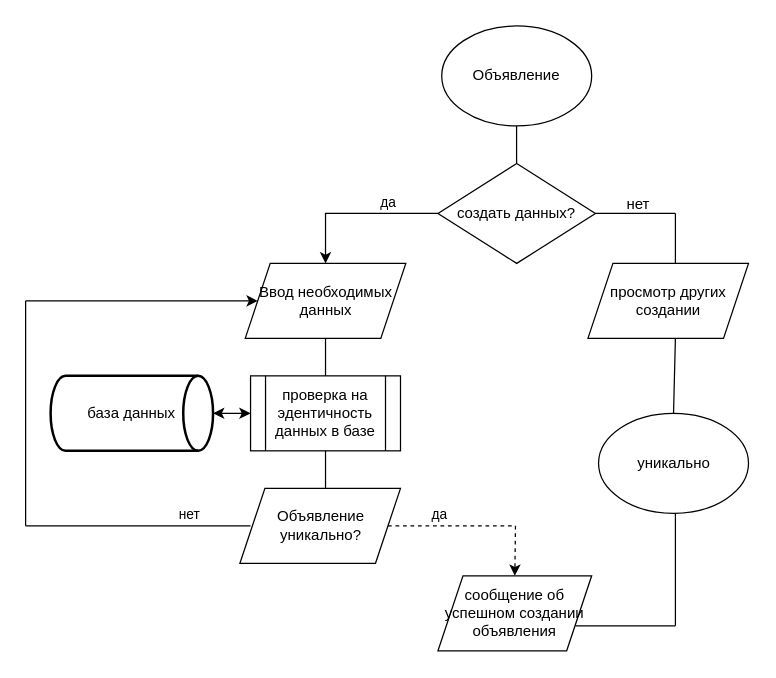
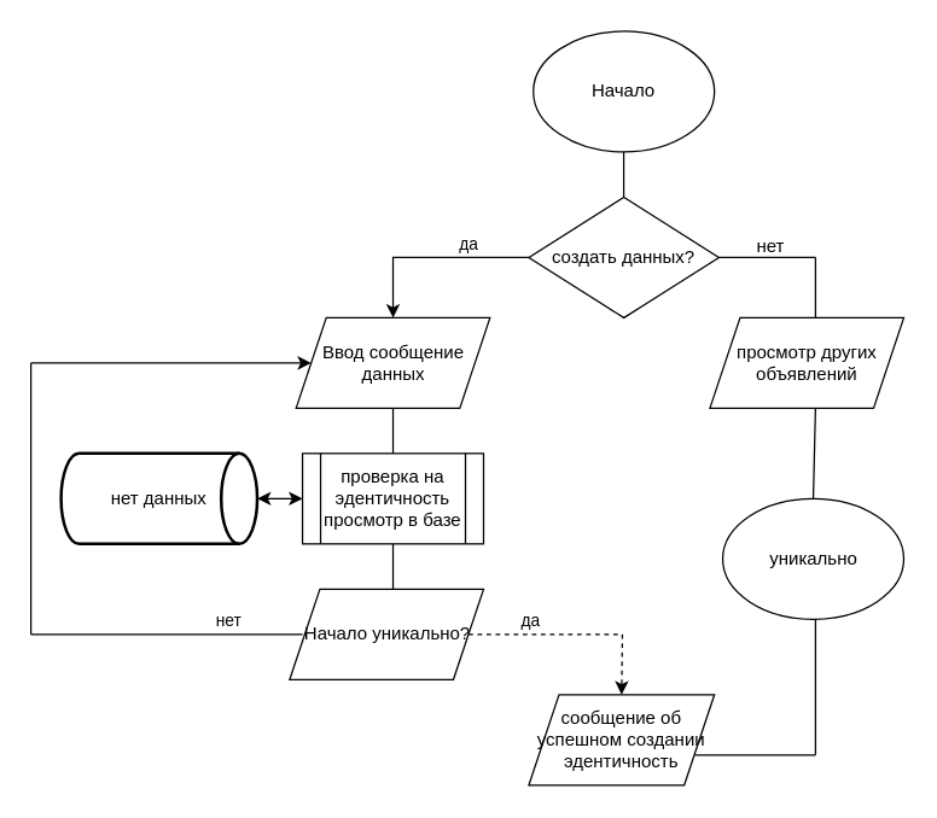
  <mxCell id="0" />
  <mxCell id="1" parent="0" />
  <mxCell id="2" value="создать данных?" style="rhombus;whiteSpace=wrap;html=1;strokeColor=default;" vertex="1" parent="1"><mxGeometry x="350" y="130" width="126" height="80" as="geometry" /></mxCell>
  <mxCell id="3" value="" style="endArrow=none;html=1;rounded=0;" edge="1" parent="1"><mxGeometry width="50" height="50" relative="1" as="geometry"><mxPoint x="412.9" y="130" as="sourcePoint" /><mxPoint x="412.9" y="100" as="targetPoint" /></mxGeometry></mxCell>
- <mxCell id="4" value="Ввод необходимых данных" style="shape=parallelogram;perimeter=parallelogramPerimeter;whiteSpace=wrap;html=1;fixedSize=1;" vertex="1" parent="1"><mxGeometry x="195.75" y="210" width="128.5" height="60" as="geometry" /></mxCell>
+ <mxCell id="4" value="Ввод сообщение данных" style="shape=parallelogram;perimeter=parallelogramPerimeter;whiteSpace=wrap;html=1;fixedSize=1;" vertex="1" parent="1"><mxGeometry x="195.75" y="210" width="128.5" height="60" as="geometry" /></mxCell>
  <mxCell id="5" style="edgeStyle=none;rounded=0;orthogonalLoop=1;jettySize=auto;html=1;" edge="1" parent="1" source="2"><mxGeometry relative="1" as="geometry"><mxPoint x="260" y="210" as="targetPoint" /><Array as="points"><mxPoint x="260" y="170" /></Array></mxGeometry></mxCell>
  <mxCell id="6" value="да" style="edgeLabel;html=1;align=center;verticalAlign=middle;resizable=0;points=[];" vertex="1" connectable="0" parent="5"><mxGeometry x="-0.315" relative="1" as="geometry"><mxPoint x="4" y="-10" as="offset" /></mxGeometry></mxCell>
- <mxCell id="7" value="проверка на эдентичность данных в базе" style="shape=process;whiteSpace=wrap;html=1;backgroundOutline=1;strokeColor=default;" vertex="1" parent="1"><mxGeometry x="200" y="300" width="120" height="60" as="geometry" /></mxCell>
+ <mxCell id="7" value="проверка на эдентичность просмотр в базе" style="shape=process;whiteSpace=wrap;html=1;backgroundOutline=1;strokeColor=default;" vertex="1" parent="1"><mxGeometry x="200" y="300" width="120" height="60" as="geometry" /></mxCell>
  <mxCell id="8" value="" style="endArrow=none;html=1;rounded=0;exitX=0.5;exitY=0;exitDx=0;exitDy=0;" edge="1" parent="1" source="7"><mxGeometry width="50" height="50" relative="1" as="geometry"><mxPoint x="260" y="309" as="sourcePoint" /><mxPoint x="260" y="270" as="targetPoint" /><Array as="points"><mxPoint x="260" y="300" /></Array></mxGeometry></mxCell>
- <mxCell id="9" value="база данных" style="strokeWidth=2;html=1;shape=mxgraph.flowchart.direct_data;whiteSpace=wrap;" vertex="1" parent="1"><mxGeometry x="40" y="300" width="130" height="60" as="geometry" /></mxCell>
+ <mxCell id="9" value="нет данных" style="strokeWidth=2;html=1;shape=mxgraph.flowchart.direct_data;whiteSpace=wrap;" vertex="1" parent="1"><mxGeometry x="40" y="300" width="130" height="60" as="geometry" /></mxCell>
  <mxCell id="10" value="" style="endArrow=classic;startArrow=classic;html=1;rounded=0;entryX=0;entryY=0.5;entryDx=0;entryDy=0;" edge="1" parent="1"><mxGeometry width="50" height="50" relative="1" as="geometry"><mxPoint x="170" y="330" as="sourcePoint" /><mxPoint x="200" y="330" as="targetPoint" /></mxGeometry></mxCell>
  <mxCell id="11" value="" style="endArrow=none;html=1;rounded=0;" edge="1" parent="1"><mxGeometry width="50" height="50" relative="1" as="geometry"><mxPoint x="260" y="390" as="sourcePoint" /><mxPoint x="260" y="360" as="targetPoint" /></mxGeometry></mxCell>
  <mxCell id="12" style="edgeStyle=none;rounded=0;orthogonalLoop=1;jettySize=auto;html=1;entryX=0.5;entryY=0;entryDx=0;entryDy=0;dashed=1;" edge="1" parent="1" source="14" target="18"><mxGeometry relative="1" as="geometry"><Array as="points"><mxPoint x="412" y="420" /></Array></mxGeometry></mxCell>
  <mxCell id="13" value="да" style="edgeLabel;html=1;align=center;verticalAlign=middle;resizable=0;points=[];" vertex="1" connectable="0" parent="12"><mxGeometry x="-0.407" relative="1" as="geometry"><mxPoint x="-2" y="-10" as="offset" /></mxGeometry></mxCell>
- <mxCell id="14" value="Объявление уникально?" style="shape=parallelogram;perimeter=parallelogramPerimeter;whiteSpace=wrap;html=1;fixedSize=1;" vertex="1" parent="1"><mxGeometry x="191.5" y="390" width="128.5" height="60" as="geometry" /></mxCell>
+ <mxCell id="14" value="Начало уникально?" style="shape=parallelogram;perimeter=parallelogramPerimeter;whiteSpace=wrap;html=1;fixedSize=1;" vertex="1" parent="1"><mxGeometry x="191.5" y="390" width="128.5" height="60" as="geometry" /></mxCell>
  <mxCell id="15" value="" style="endArrow=none;html=1;rounded=0;" edge="1" parent="1"><mxGeometry width="50" height="50" relative="1" as="geometry"><mxPoint y="420" as="sourcePoint" x="20" /><mxPoint x="200" y="420" as="targetPoint" /></mxGeometry></mxCell>
  <mxCell id="16" value="нет" style="edgeLabel;html=1;align=center;verticalAlign=middle;resizable=0;points=[];" vertex="1" connectable="0" parent="15"><mxGeometry x="0.277" y="-3" relative="1" as="geometry"><mxPoint x="15" y="-13" as="offset" /></mxGeometry></mxCell>
  <mxCell id="17" value="" style="endArrow=none;html=1;rounded=0;" edge="1" parent="1"><mxGeometry width="50" height="50" relative="1" as="geometry"><mxPoint y="420" as="sourcePoint" x="20" /><mxPoint y="240" as="targetPoint" x="20" /></mxGeometry></mxCell>
- <mxCell id="18" value="сообщение об успешном создании объявления" style="shape=parallelogram;perimeter=parallelogramPerimeter;whiteSpace=wrap;html=1;fixedSize=1;" vertex="1" parent="1"><mxGeometry x="350" y="460" width="123" height="60" as="geometry" /></mxCell>
+ <mxCell id="18" value="сообщение об успешном создании эдентичность" style="shape=parallelogram;perimeter=parallelogramPerimeter;whiteSpace=wrap;html=1;fixedSize=1;" vertex="1" parent="1"><mxGeometry x="350" y="460" width="123" height="60" as="geometry" /></mxCell>
  <mxCell id="19" value="" style="endArrow=none;html=1;rounded=0;exitX=1;exitY=0.5;exitDx=0;exitDy=0;" edge="1" parent="1" source="2"><mxGeometry width="50" height="50" relative="1" as="geometry"><mxPoint x="480" y="170" as="sourcePoint" /><mxPoint x="540" y="170" as="targetPoint" /></mxGeometry></mxCell>
  <mxCell id="20" value="" style="endArrow=none;html=1;rounded=0;" edge="1" parent="1"><mxGeometry width="50" height="50" relative="1" as="geometry"><mxPoint x="540" y="210" as="sourcePoint" /><mxPoint x="540" y="170" as="targetPoint" /></mxGeometry></mxCell>
- <mxCell id="21" value="просмотр других создании" style="shape=parallelogram;perimeter=parallelogramPerimeter;whiteSpace=wrap;html=1;fixedSize=1;" vertex="1" parent="1"><mxGeometry x="470" y="210" width="128.5" height="60" as="geometry" /></mxCell>
+ <mxCell id="21" value="просмотр других объявлений" style="shape=parallelogram;perimeter=parallelogramPerimeter;whiteSpace=wrap;html=1;fixedSize=1;" vertex="1" parent="1"><mxGeometry x="470" y="210" width="128.5" height="60" as="geometry" /></mxCell>
  <mxCell id="22" value="нет" style="text;html=1;align=center;verticalAlign=middle;resizable=0;points=[];autosize=1;strokeColor=none;fillColor=none;" vertex="1" parent="1"><mxGeometry x="490" y="148" width="40" height="30" as="geometry" /></mxCell>
  <mxCell id="23" value="" style="endArrow=none;html=1;rounded=0;" edge="1" parent="1"><mxGeometry width="50" height="50" relative="1" as="geometry"><mxPoint x="460" y="500" as="sourcePoint" /><mxPoint x="540" y="500" as="targetPoint" /></mxGeometry></mxCell>
  <mxCell id="24" value="уникально" style="ellipse;whiteSpace=wrap;html=1;" vertex="1" parent="1"><mxGeometry x="478.5" y="330" width="120" height="80" as="geometry" /></mxCell>
  <mxCell id="25" value="" style="endArrow=none;html=1;rounded=0;exitX=0.5;exitY=0;exitDx=0;exitDy=0;" edge="1" parent="1" source="24"><mxGeometry width="50" height="50" relative="1" as="geometry"><mxPoint x="490" y="320" as="sourcePoint" /><mxPoint x="540" y="270" as="targetPoint" /></mxGeometry></mxCell>
  <mxCell id="26" value="" style="endArrow=none;html=1;rounded=0;" edge="1" parent="1"><mxGeometry width="50" height="50" relative="1" as="geometry"><mxPoint x="540" y="500" as="sourcePoint" /><mxPoint x="540" y="410" as="targetPoint" /></mxGeometry></mxCell>
- <mxCell id="27" value="Объявление" style="ellipse;whiteSpace=wrap;html=1;" vertex="1" parent="1"><mxGeometry x="353" y="20" width="120" height="80" as="geometry" /></mxCell>
+ <mxCell id="27" value="Начало" style="ellipse;whiteSpace=wrap;html=1;" vertex="1" parent="1"><mxGeometry x="353" y="20" width="120" height="80" as="geometry" /></mxCell>
  <mxCell id="28" value="" style="endArrow=classic;html=1;rounded=0;entryX=0;entryY=0.5;entryDx=0;entryDy=0;" edge="1" parent="1" target="4"><mxGeometry width="50" height="50" relative="1" as="geometry"><mxPoint y="240" as="sourcePoint" x="20" /><mxPoint x="70" y="190" as="targetPoint" /></mxGeometry></mxCell>
